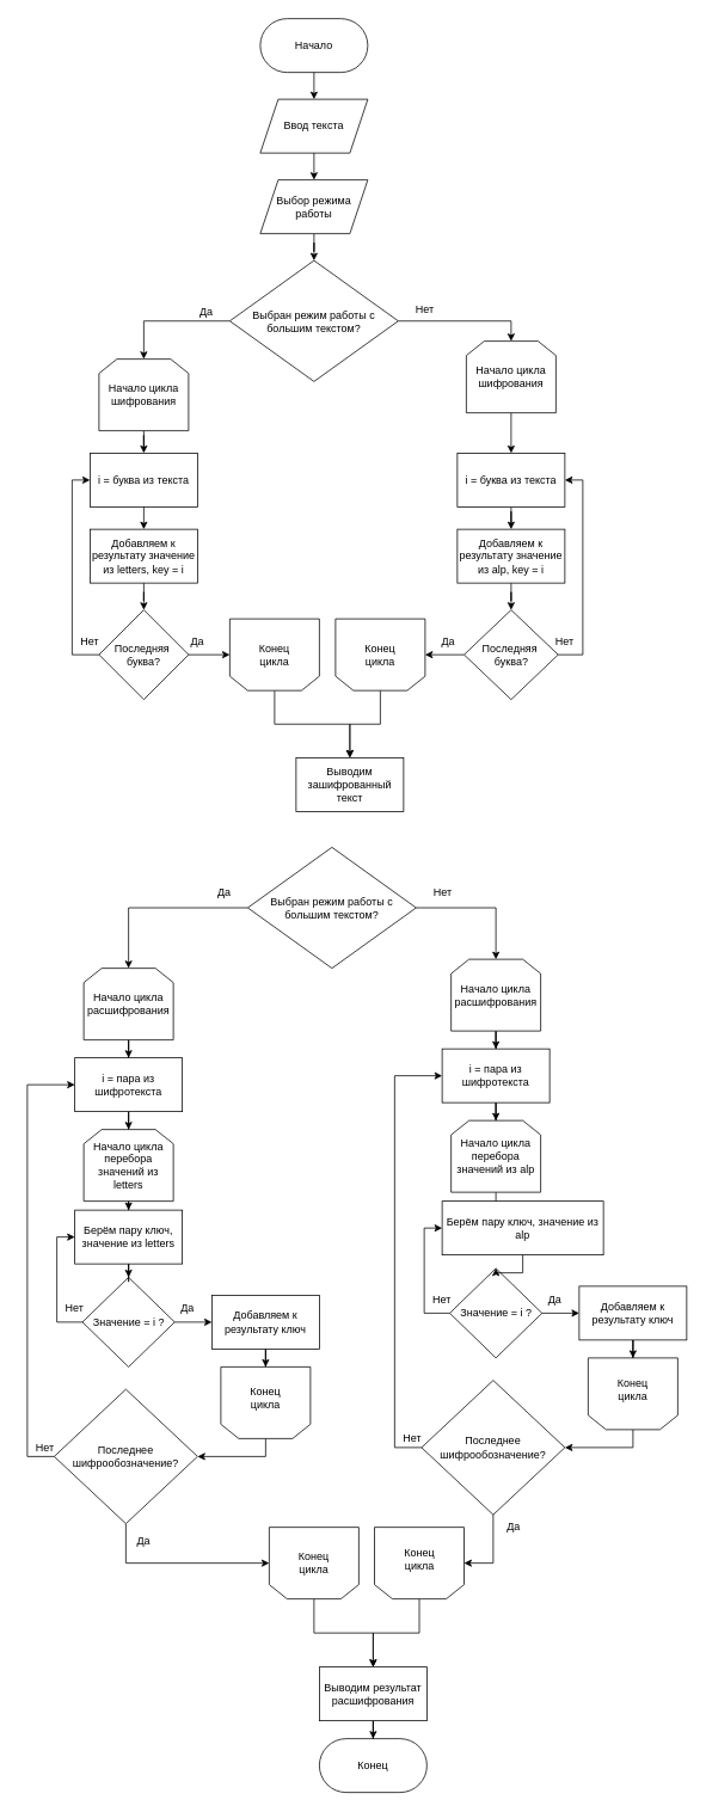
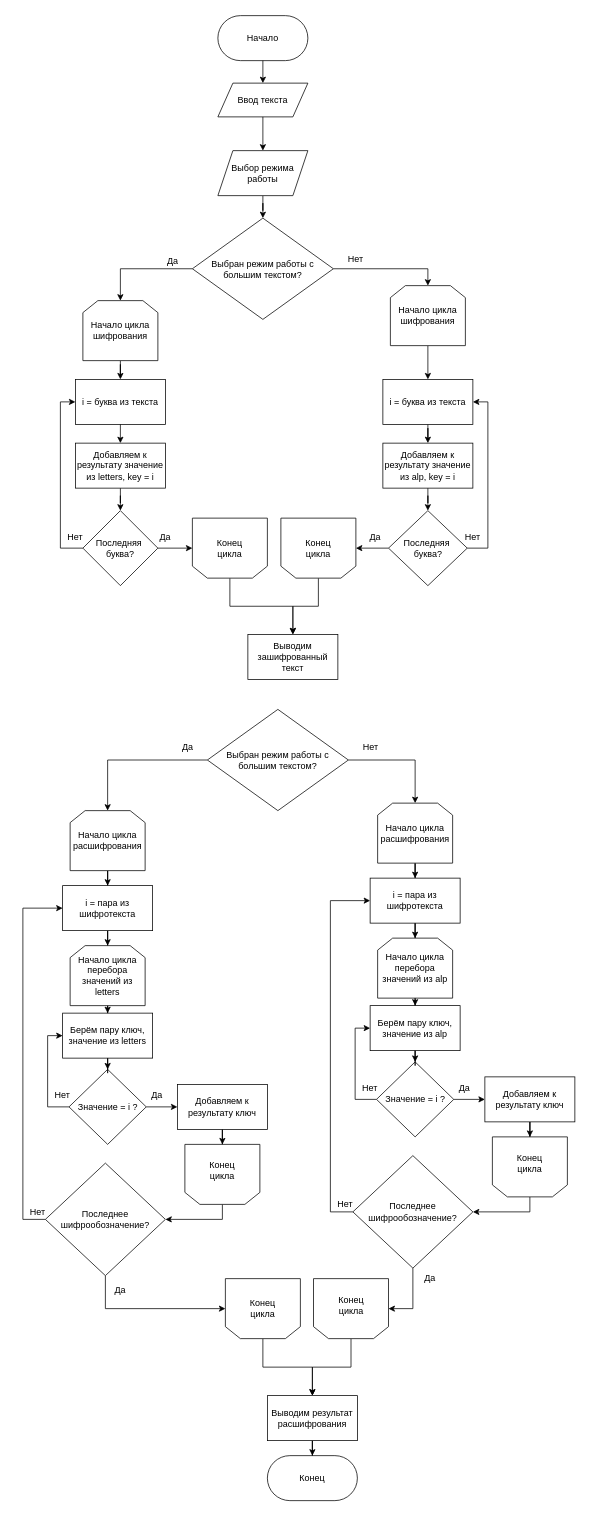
  <mxCell id="0" />
  <mxCell id="1" parent="0" />
  <mxCell id="2" value="Начало" style="rounded=1;whiteSpace=wrap;html=1;arcSize=50;" vertex="1" parent="1"><mxGeometry x="290" y="20" width="120" height="60" as="geometry" /></mxCell>
  <mxCell id="3" value="Конец" style="rounded=1;whiteSpace=wrap;html=1;arcSize=50;" vertex="1" parent="1"><mxGeometry x="356" y="1940" width="120" height="60" as="geometry" /></mxCell>
- <mxCell id="4" value="Ввод текста" style="shape=parallelogram;perimeter=parallelogramPerimeter;whiteSpace=wrap;html=1;fixedSize=1;" vertex="1" parent="1"><mxGeometry x="290" y="110" width="120" height="60" as="geometry" /></mxCell>
+ <mxCell id="4" value="Ввод текста" style="shape=parallelogram;perimeter=parallelogramPerimeter;whiteSpace=wrap;html=1;fixedSize=1;" vertex="1" parent="1"><mxGeometry x="290" y="110" width="120" height="45" as="geometry" /></mxCell>
  <mxCell id="5" value="" style="edgeStyle=orthogonalEdgeStyle;rounded=0;orthogonalLoop=1;jettySize=auto;html=1;" edge="1" parent="1" source="6" target="11"><mxGeometry relative="1" as="geometry" /></mxCell>
  <mxCell id="6" value="Выбор режима работы" style="shape=parallelogram;perimeter=parallelogramPerimeter;whiteSpace=wrap;html=1;fixedSize=1;" vertex="1" parent="1"><mxGeometry x="290" y="200" width="120" height="60" as="geometry" /></mxCell>
  <mxCell id="7" style="edgeStyle=orthogonalEdgeStyle;rounded=0;orthogonalLoop=1;jettySize=auto;html=1;entryX=0.5;entryY=0;entryDx=0;entryDy=0;" edge="1" parent="1" source="8" target="14"><mxGeometry relative="1" as="geometry" /></mxCell>
  <mxCell id="8" value="Начало цикла шифрования" style="shape=loopLimit;whiteSpace=wrap;html=1;" vertex="1" parent="1"><mxGeometry x="110" y="400" width="100" height="80" as="geometry" /></mxCell>
  <mxCell id="9" style="edgeStyle=orthogonalEdgeStyle;rounded=0;orthogonalLoop=1;jettySize=auto;html=1;entryX=0.5;entryY=0;entryDx=0;entryDy=0;" edge="1" parent="1" source="11" target="8"><mxGeometry relative="1" as="geometry" /></mxCell>
  <mxCell id="10" style="edgeStyle=orthogonalEdgeStyle;rounded=0;orthogonalLoop=1;jettySize=auto;html=1;entryX=0.5;entryY=0;entryDx=0;entryDy=0;" edge="1" parent="1" source="11" target="22"><mxGeometry relative="1" as="geometry" /></mxCell>
  <mxCell id="11" value="Выбран режим работы с большим текстом?" style="rhombus;whiteSpace=wrap;html=1;" vertex="1" parent="1"><mxGeometry x="256" y="290" width="188" height="135" as="geometry" /></mxCell>
  <mxCell id="12" style="edgeStyle=orthogonalEdgeStyle;rounded=0;orthogonalLoop=1;jettySize=auto;html=1;" edge="1" parent="1" source="13" target="17"><mxGeometry relative="1" as="geometry" /></mxCell>
  <mxCell id="13" value="Добавляем к результату значение из letters, key = i" style="rounded=0;whiteSpace=wrap;html=1;" vertex="1" parent="1"><mxGeometry x="100" y="590" width="120" height="60" as="geometry" /></mxCell>
  <mxCell id="14" value="i = буква из текста" style="rounded=0;whiteSpace=wrap;html=1;" vertex="1" parent="1"><mxGeometry x="100" y="505" width="120" height="60" as="geometry" /></mxCell>
  <mxCell id="15" style="edgeStyle=orthogonalEdgeStyle;rounded=0;orthogonalLoop=1;jettySize=auto;html=1;" edge="1" parent="1" source="17" target="19"><mxGeometry relative="1" as="geometry" /></mxCell>
  <mxCell id="16" style="edgeStyle=orthogonalEdgeStyle;rounded=0;orthogonalLoop=1;jettySize=auto;html=1;entryX=0;entryY=0.5;entryDx=0;entryDy=0;" edge="1" parent="1" source="17" target="14"><mxGeometry relative="1" as="geometry"><Array as="points"><mxPoint x="80" y="730" /><mxPoint x="80" y="535" /></Array></mxGeometry></mxCell>
  <mxCell id="17" value="Последняя&amp;nbsp; буква?" style="rhombus;whiteSpace=wrap;html=1;" vertex="1" parent="1"><mxGeometry x="110" y="680" width="100" height="100" as="geometry" /></mxCell>
  <mxCell id="18" style="edgeStyle=orthogonalEdgeStyle;rounded=0;orthogonalLoop=1;jettySize=auto;html=1;" edge="1" parent="1" source="19" target="48"><mxGeometry relative="1" as="geometry" /></mxCell>
  <mxCell id="19" value="" style="shape=loopLimit;whiteSpace=wrap;html=1;rotation=-180;" vertex="1" parent="1"><mxGeometry x="256" y="690" width="100" height="80" as="geometry" /></mxCell>
  <mxCell id="20" value="Конец цик&lt;span style=&quot;background-color: initial;&quot;&gt;ла&lt;/span&gt;" style="text;html=1;align=center;verticalAlign=middle;whiteSpace=wrap;rounded=0;" vertex="1" parent="1"><mxGeometry x="276" y="715" width="60" height="30" as="geometry" /></mxCell>
  <mxCell id="21" style="edgeStyle=orthogonalEdgeStyle;rounded=0;orthogonalLoop=1;jettySize=auto;html=1;entryX=0.5;entryY=0;entryDx=0;entryDy=0;" edge="1" parent="1" source="22" target="26"><mxGeometry relative="1" as="geometry" /></mxCell>
  <mxCell id="22" value="Начало цикла шифрования" style="shape=loopLimit;whiteSpace=wrap;html=1;" vertex="1" parent="1"><mxGeometry x="520" y="380" width="100" height="80" as="geometry" /></mxCell>
  <mxCell id="23" style="edgeStyle=orthogonalEdgeStyle;rounded=0;orthogonalLoop=1;jettySize=auto;html=1;" edge="1" parent="1" source="24" target="29"><mxGeometry relative="1" as="geometry" /></mxCell>
  <mxCell id="24" value="Добавляем к результату значение из alp, key = i" style="rounded=0;whiteSpace=wrap;html=1;" vertex="1" parent="1"><mxGeometry x="510" y="590" width="120" height="60" as="geometry" /></mxCell>
  <mxCell id="25" style="edgeStyle=orthogonalEdgeStyle;rounded=0;orthogonalLoop=1;jettySize=auto;html=1;" edge="1" parent="1" source="26" target="24"><mxGeometry relative="1" as="geometry" /></mxCell>
  <mxCell id="26" value="i = буква из текста" style="rounded=0;whiteSpace=wrap;html=1;" vertex="1" parent="1"><mxGeometry x="510" y="505" width="120" height="60" as="geometry" /></mxCell>
  <mxCell id="27" style="edgeStyle=orthogonalEdgeStyle;rounded=0;orthogonalLoop=1;jettySize=auto;html=1;entryX=0;entryY=0.5;entryDx=0;entryDy=0;" edge="1" parent="1" source="29" target="31"><mxGeometry relative="1" as="geometry" /></mxCell>
  <mxCell id="28" style="edgeStyle=orthogonalEdgeStyle;rounded=0;orthogonalLoop=1;jettySize=auto;html=1;entryX=1;entryY=0.5;entryDx=0;entryDy=0;" edge="1" parent="1" source="29" target="26"><mxGeometry relative="1" as="geometry"><Array as="points"><mxPoint x="650" y="730" /><mxPoint x="650" y="535" /></Array></mxGeometry></mxCell>
  <mxCell id="29" value="Последняя&amp;nbsp; буква?" style="rhombus;whiteSpace=wrap;html=1;" vertex="1" parent="1"><mxGeometry x="517.5" y="680" width="105" height="100" as="geometry" /></mxCell>
  <mxCell id="30" style="edgeStyle=orthogonalEdgeStyle;rounded=0;orthogonalLoop=1;jettySize=auto;html=1;" edge="1" parent="1" source="31" target="48"><mxGeometry relative="1" as="geometry" /></mxCell>
  <mxCell id="31" value="" style="shape=loopLimit;whiteSpace=wrap;html=1;rotation=-180;" vertex="1" parent="1"><mxGeometry x="374" y="690" width="100" height="80" as="geometry" /></mxCell>
  <mxCell id="32" value="Конец цик&lt;span style=&quot;background-color: initial;&quot;&gt;ла&lt;/span&gt;" style="text;html=1;align=center;verticalAlign=middle;whiteSpace=wrap;rounded=0;" vertex="1" parent="1"><mxGeometry x="394" y="715" width="60" height="30" as="geometry" /></mxCell>
  <mxCell id="33" style="edgeStyle=orthogonalEdgeStyle;rounded=0;orthogonalLoop=1;jettySize=auto;html=1;" edge="1" parent="1" source="34" target="41"><mxGeometry relative="1" as="geometry" /></mxCell>
  <mxCell id="34" value="Начало цикла расшифрования" style="shape=loopLimit;whiteSpace=wrap;html=1;" vertex="1" parent="1"><mxGeometry x="93" y="1080" width="100" height="80" as="geometry" /></mxCell>
  <mxCell id="35" style="edgeStyle=orthogonalEdgeStyle;rounded=0;orthogonalLoop=1;jettySize=auto;html=1;entryX=0.5;entryY=0;entryDx=0;entryDy=0;" edge="1" parent="1" source="37" target="34"><mxGeometry relative="1" as="geometry" /></mxCell>
  <mxCell id="36" style="edgeStyle=orthogonalEdgeStyle;rounded=0;orthogonalLoop=1;jettySize=auto;html=1;entryX=0.5;entryY=0;entryDx=0;entryDy=0;" edge="1" parent="1" source="37" target="60"><mxGeometry relative="1" as="geometry" /></mxCell>
  <mxCell id="37" value="Выбран режим работы с большим текстом?" style="rhombus;whiteSpace=wrap;html=1;" vertex="1" parent="1"><mxGeometry x="276" y="945" width="188" height="135" as="geometry" /></mxCell>
  <mxCell id="38" style="edgeStyle=orthogonalEdgeStyle;rounded=0;orthogonalLoop=1;jettySize=auto;html=1;" edge="1" parent="1" source="39" target="57"><mxGeometry relative="1" as="geometry" /></mxCell>
  <mxCell id="39" value="Добавляем к результату ключ" style="rounded=0;whiteSpace=wrap;html=1;" vertex="1" parent="1"><mxGeometry x="236" y="1445" width="120" height="60" as="geometry" /></mxCell>
  <mxCell id="40" style="edgeStyle=orthogonalEdgeStyle;rounded=0;orthogonalLoop=1;jettySize=auto;html=1;" edge="1" parent="1" source="41" target="50"><mxGeometry relative="1" as="geometry" /></mxCell>
  <mxCell id="41" value="i = пара из шифротекста" style="rounded=0;whiteSpace=wrap;html=1;" vertex="1" parent="1"><mxGeometry x="83" y="1180" width="120" height="60" as="geometry" /></mxCell>
  <mxCell id="42" style="edgeStyle=orthogonalEdgeStyle;rounded=0;orthogonalLoop=1;jettySize=auto;html=1;entryX=1;entryY=0.5;entryDx=0;entryDy=0;" edge="1" parent="1" source="44" target="46"><mxGeometry relative="1" as="geometry"><Array as="points"><mxPoint x="140" y="1744" /></Array></mxGeometry></mxCell>
  <mxCell id="43" style="edgeStyle=orthogonalEdgeStyle;rounded=0;orthogonalLoop=1;jettySize=auto;html=1;entryX=0;entryY=0.5;entryDx=0;entryDy=0;" edge="1" parent="1" source="44" target="41"><mxGeometry relative="1" as="geometry"><Array as="points"><mxPoint x="30" y="1625" /><mxPoint x="30" y="1210" /></Array></mxGeometry></mxCell>
  <mxCell id="44" value="Последнее шифрообозначение?" style="rhombus;whiteSpace=wrap;html=1;" vertex="1" parent="1"><mxGeometry x="60" y="1550" width="160" height="150" as="geometry" /></mxCell>
  <mxCell id="45" style="edgeStyle=orthogonalEdgeStyle;rounded=0;orthogonalLoop=1;jettySize=auto;html=1;" edge="1" parent="1" source="46" target="101"><mxGeometry relative="1" as="geometry" /></mxCell>
  <mxCell id="46" value="" style="shape=loopLimit;whiteSpace=wrap;html=1;rotation=-180;" vertex="1" parent="1"><mxGeometry x="300" y="1704" width="100" height="80" as="geometry" /></mxCell>
  <mxCell id="47" value="Конец цик&lt;span style=&quot;background-color: initial;&quot;&gt;ла&lt;/span&gt;" style="text;html=1;align=center;verticalAlign=middle;whiteSpace=wrap;rounded=0;" vertex="1" parent="1"><mxGeometry x="320" y="1729" width="60" height="30" as="geometry" /></mxCell>
  <mxCell id="48" value="Выводим зашифрованный текст" style="rounded=0;whiteSpace=wrap;html=1;" vertex="1" parent="1"><mxGeometry x="330" y="845" width="120" height="60" as="geometry" /></mxCell>
  <mxCell id="49" style="edgeStyle=orthogonalEdgeStyle;rounded=0;orthogonalLoop=1;jettySize=auto;html=1;" edge="1" parent="1" source="50" target="55"><mxGeometry relative="1" as="geometry" /></mxCell>
  <mxCell id="50" value="Начало цикла перебора значений из letters" style="shape=loopLimit;whiteSpace=wrap;html=1;" vertex="1" parent="1"><mxGeometry x="93" y="1260" width="100" height="80" as="geometry" /></mxCell>
  <mxCell id="51" style="edgeStyle=orthogonalEdgeStyle;rounded=0;orthogonalLoop=1;jettySize=auto;html=1;" edge="1" parent="1" source="53" target="39"><mxGeometry relative="1" as="geometry" /></mxCell>
  <mxCell id="52" style="edgeStyle=orthogonalEdgeStyle;rounded=0;orthogonalLoop=1;jettySize=auto;html=1;entryX=0;entryY=0.5;entryDx=0;entryDy=0;" edge="1" parent="1" source="53" target="55"><mxGeometry relative="1" as="geometry"><Array as="points"><mxPoint x="63" y="1475" /><mxPoint x="63" y="1380" /></Array></mxGeometry></mxCell>
  <mxCell id="53" value="Значение = i ?" style="rhombus;whiteSpace=wrap;html=1;" vertex="1" parent="1"><mxGeometry x="91.5" y="1425" width="103" height="100" as="geometry" /></mxCell>
  <mxCell id="54" style="edgeStyle=orthogonalEdgeStyle;rounded=0;orthogonalLoop=1;jettySize=auto;html=1;" edge="1" parent="1" source="55" target="53"><mxGeometry relative="1" as="geometry" /></mxCell>
  <mxCell id="55" value="Берём пару ключ, значение из letters" style="rounded=0;whiteSpace=wrap;html=1;" vertex="1" parent="1"><mxGeometry x="83" y="1350" width="120" height="60" as="geometry" /></mxCell>
  <mxCell id="56" style="edgeStyle=orthogonalEdgeStyle;rounded=0;orthogonalLoop=1;jettySize=auto;html=1;entryX=1;entryY=0.5;entryDx=0;entryDy=0;" edge="1" parent="1" source="57" target="44"><mxGeometry relative="1" as="geometry"><mxPoint x="200" y="1650" as="targetPoint" /><Array as="points"><mxPoint x="296" y="1625" /></Array></mxGeometry></mxCell>
  <mxCell id="57" value="" style="shape=loopLimit;whiteSpace=wrap;html=1;rotation=-180;" vertex="1" parent="1"><mxGeometry x="246" y="1525" width="100" height="80" as="geometry" /></mxCell>
  <mxCell id="58" value="Конец цик&lt;span style=&quot;background-color: initial;&quot;&gt;ла&lt;/span&gt;" style="text;html=1;align=center;verticalAlign=middle;whiteSpace=wrap;rounded=0;" vertex="1" parent="1"><mxGeometry x="266" y="1545" width="60" height="30" as="geometry" /></mxCell>
  <mxCell id="59" style="edgeStyle=orthogonalEdgeStyle;rounded=0;orthogonalLoop=1;jettySize=auto;html=1;" edge="1" parent="1" source="60" target="79"><mxGeometry relative="1" as="geometry" /></mxCell>
  <mxCell id="60" value="Начало цикла расшифрования" style="shape=loopLimit;whiteSpace=wrap;html=1;" vertex="1" parent="1"><mxGeometry x="503" y="1070" width="100" height="80" as="geometry" /></mxCell>
  <mxCell id="61" value="" style="endArrow=classic;html=1;rounded=0;exitX=0.5;exitY=1;exitDx=0;exitDy=0;entryX=0.5;entryY=0;entryDx=0;entryDy=0;" edge="1" parent="1" source="2" target="4"><mxGeometry width="50" height="50" relative="1" as="geometry"><mxPoint x="160" y="180" as="sourcePoint" /><mxPoint x="210" y="130" as="targetPoint" /></mxGeometry></mxCell>
  <mxCell id="62" value="" style="endArrow=classic;html=1;rounded=0;entryX=0.5;entryY=0;entryDx=0;entryDy=0;exitX=0.5;exitY=1;exitDx=0;exitDy=0;" edge="1" parent="1" source="4" target="6"><mxGeometry width="50" height="50" relative="1" as="geometry"><mxPoint x="190" y="250" as="sourcePoint" /><mxPoint x="240" y="200" as="targetPoint" /></mxGeometry></mxCell>
  <mxCell id="63" value="Да" style="text;html=1;align=center;verticalAlign=middle;whiteSpace=wrap;rounded=0;" vertex="1" parent="1"><mxGeometry x="200" y="333" width="60" height="30" as="geometry" /></mxCell>
  <mxCell id="64" value="Нет" style="text;html=1;align=center;verticalAlign=middle;whiteSpace=wrap;rounded=0;" vertex="1" parent="1"><mxGeometry x="444" y="330" width="60" height="30" as="geometry" /></mxCell>
  <mxCell id="65" value="" style="endArrow=classic;html=1;rounded=0;entryX=0.5;entryY=0;entryDx=0;entryDy=0;exitX=0.5;exitY=1;exitDx=0;exitDy=0;" edge="1" parent="1" source="14" target="13"><mxGeometry width="50" height="50" relative="1" as="geometry"><mxPoint x="30" y="650" as="sourcePoint" /><mxPoint x="80" y="600" as="targetPoint" /></mxGeometry></mxCell>
  <mxCell id="66" value="Да" style="text;html=1;align=center;verticalAlign=middle;whiteSpace=wrap;rounded=0;" vertex="1" parent="1"><mxGeometry x="190" y="700" width="60" height="30" as="geometry" /></mxCell>
  <mxCell id="67" value="Да" style="text;html=1;align=center;verticalAlign=middle;whiteSpace=wrap;rounded=0;" vertex="1" parent="1"><mxGeometry x="470" y="700" width="60" height="30" as="geometry" /></mxCell>
  <mxCell id="68" value="Нет" style="text;html=1;align=center;verticalAlign=middle;whiteSpace=wrap;rounded=0;" vertex="1" parent="1"><mxGeometry x="70" y="700" width="60" height="30" as="geometry" /></mxCell>
  <mxCell id="69" value="Нет" style="text;html=1;align=center;verticalAlign=middle;whiteSpace=wrap;rounded=0;" vertex="1" parent="1"><mxGeometry x="600" y="700" width="60" height="30" as="geometry" /></mxCell>
  <mxCell id="70" value="Да" style="text;html=1;align=center;verticalAlign=middle;whiteSpace=wrap;rounded=0;" vertex="1" parent="1"><mxGeometry x="179" y="1445" width="60" height="30" as="geometry" /></mxCell>
  <mxCell id="71" value="Нет" style="text;html=1;align=center;verticalAlign=middle;whiteSpace=wrap;rounded=0;" vertex="1" parent="1"><mxGeometry x="53" y="1445" width="60" height="30" as="geometry" /></mxCell>
  <mxCell id="72" value="Да" style="text;html=1;align=center;verticalAlign=middle;whiteSpace=wrap;rounded=0;" vertex="1" parent="1"><mxGeometry x="130" y="1704" width="60" height="30" as="geometry" /></mxCell>
  <mxCell id="73" value="Нет" style="text;html=1;align=center;verticalAlign=middle;whiteSpace=wrap;rounded=0;" vertex="1" parent="1"><mxGeometry x="20" y="1600" width="60" height="30" as="geometry" /></mxCell>
  <mxCell id="74" value="Да" style="text;html=1;align=center;verticalAlign=middle;whiteSpace=wrap;rounded=0;" vertex="1" parent="1"><mxGeometry x="220" y="980" width="60" height="30" as="geometry" /></mxCell>
  <mxCell id="75" value="Нет" style="text;html=1;align=center;verticalAlign=middle;whiteSpace=wrap;rounded=0;" vertex="1" parent="1"><mxGeometry x="464" y="980" width="60" height="30" as="geometry" /></mxCell>
  <mxCell id="76" style="edgeStyle=orthogonalEdgeStyle;rounded=0;orthogonalLoop=1;jettySize=auto;html=1;" edge="1" parent="1" source="77" target="94"><mxGeometry relative="1" as="geometry" /></mxCell>
  <mxCell id="77" value="Добавляем к результату ключ" style="rounded=0;whiteSpace=wrap;html=1;" vertex="1" parent="1"><mxGeometry x="646" y="1435" width="120" height="60" as="geometry" /></mxCell>
  <mxCell id="78" style="edgeStyle=orthogonalEdgeStyle;rounded=0;orthogonalLoop=1;jettySize=auto;html=1;" edge="1" parent="1" source="79" target="87"><mxGeometry relative="1" as="geometry" /></mxCell>
  <mxCell id="79" value="i = пара из шифротекста" style="rounded=0;whiteSpace=wrap;html=1;" vertex="1" parent="1"><mxGeometry x="493" y="1170" width="120" height="60" as="geometry" /></mxCell>
  <mxCell id="80" style="edgeStyle=orthogonalEdgeStyle;rounded=0;orthogonalLoop=1;jettySize=auto;html=1;entryX=0;entryY=0.5;entryDx=0;entryDy=0;" edge="1" parent="1" source="82" target="79"><mxGeometry relative="1" as="geometry"><Array as="points"><mxPoint x="440" y="1615" /><mxPoint x="440" y="1200" /></Array></mxGeometry></mxCell>
  <mxCell id="81" style="edgeStyle=orthogonalEdgeStyle;rounded=0;orthogonalLoop=1;jettySize=auto;html=1;entryX=0;entryY=0.5;entryDx=0;entryDy=0;" edge="1" parent="1" source="82" target="84"><mxGeometry relative="1" as="geometry" /></mxCell>
  <mxCell id="82" value="Последнее шифрообозначение?" style="rhombus;whiteSpace=wrap;html=1;" vertex="1" parent="1"><mxGeometry x="470" y="1540" width="160" height="150" as="geometry" /></mxCell>
  <mxCell id="83" style="edgeStyle=orthogonalEdgeStyle;rounded=0;orthogonalLoop=1;jettySize=auto;html=1;" edge="1" parent="1" source="84" target="101"><mxGeometry relative="1" as="geometry" /></mxCell>
  <mxCell id="84" value="" style="shape=loopLimit;whiteSpace=wrap;html=1;rotation=-180;" vertex="1" parent="1"><mxGeometry x="417.5" y="1704" width="100" height="80" as="geometry" /></mxCell>
  <mxCell id="85" value="Конец цик&lt;span style=&quot;background-color: initial;&quot;&gt;ла&lt;/span&gt;" style="text;html=1;align=center;verticalAlign=middle;whiteSpace=wrap;rounded=0;" vertex="1" parent="1"><mxGeometry x="437.5" y="1725" width="60" height="30" as="geometry" /></mxCell>
  <mxCell id="86" style="edgeStyle=orthogonalEdgeStyle;rounded=0;orthogonalLoop=1;jettySize=auto;html=1;" edge="1" parent="1" source="87" target="92"><mxGeometry relative="1" as="geometry" /></mxCell>
  <mxCell id="87" value="Начало цикла перебора значений из alp" style="shape=loopLimit;whiteSpace=wrap;html=1;" vertex="1" parent="1"><mxGeometry x="503" y="1250" width="100" height="80" as="geometry" /></mxCell>
  <mxCell id="88" style="edgeStyle=orthogonalEdgeStyle;rounded=0;orthogonalLoop=1;jettySize=auto;html=1;" edge="1" parent="1" source="90" target="77"><mxGeometry relative="1" as="geometry" /></mxCell>
  <mxCell id="89" style="edgeStyle=orthogonalEdgeStyle;rounded=0;orthogonalLoop=1;jettySize=auto;html=1;entryX=0;entryY=0.5;entryDx=0;entryDy=0;" edge="1" parent="1" source="90" target="92"><mxGeometry relative="1" as="geometry"><Array as="points"><mxPoint x="473" y="1465" /><mxPoint x="473" y="1370" /></Array></mxGeometry></mxCell>
  <mxCell id="90" value="Значение = i ?" style="rhombus;whiteSpace=wrap;html=1;" vertex="1" parent="1"><mxGeometry x="501.5" y="1415" width="103" height="100" as="geometry" /></mxCell>
  <mxCell id="91" style="edgeStyle=orthogonalEdgeStyle;rounded=0;orthogonalLoop=1;jettySize=auto;html=1;" edge="1" parent="1" source="92" target="90"><mxGeometry relative="1" as="geometry" /></mxCell>
- <mxCell id="92" value="Берём пару ключ, значение из alp" style="rounded=0;whiteSpace=wrap;html=1;" vertex="1" parent="1"><mxGeometry x="493" y="1340" width="180" height="60" as="geometry" /></mxCell>
+ <mxCell id="92" value="Берём пару ключ, значение из alp" style="rounded=0;whiteSpace=wrap;html=1;" vertex="1" parent="1"><mxGeometry x="493" y="1340" width="120" height="60" as="geometry" /></mxCell>
  <mxCell id="93" style="edgeStyle=orthogonalEdgeStyle;rounded=0;orthogonalLoop=1;jettySize=auto;html=1;entryX=1;entryY=0.5;entryDx=0;entryDy=0;" edge="1" parent="1" source="94" target="82"><mxGeometry relative="1" as="geometry"><mxPoint x="610" y="1640" as="targetPoint" /><Array as="points"><mxPoint x="706" y="1615" /></Array></mxGeometry></mxCell>
  <mxCell id="94" value="" style="shape=loopLimit;whiteSpace=wrap;html=1;rotation=-180;" vertex="1" parent="1"><mxGeometry x="656" y="1515" width="100" height="80" as="geometry" /></mxCell>
  <mxCell id="95" value="Конец цик&lt;span style=&quot;background-color: initial;&quot;&gt;ла&lt;/span&gt;" style="text;html=1;align=center;verticalAlign=middle;whiteSpace=wrap;rounded=0;" vertex="1" parent="1"><mxGeometry x="676" y="1535" width="60" height="30" as="geometry" /></mxCell>
  <mxCell id="96" value="Да" style="text;html=1;align=center;verticalAlign=middle;whiteSpace=wrap;rounded=0;" vertex="1" parent="1"><mxGeometry x="589" y="1435" width="60" height="30" as="geometry" /></mxCell>
  <mxCell id="97" value="Нет" style="text;html=1;align=center;verticalAlign=middle;whiteSpace=wrap;rounded=0;" vertex="1" parent="1"><mxGeometry x="463" y="1435" width="60" height="30" as="geometry" /></mxCell>
  <mxCell id="98" value="Да" style="text;html=1;align=center;verticalAlign=middle;whiteSpace=wrap;rounded=0;" vertex="1" parent="1"><mxGeometry x="543" y="1689" width="60" height="30" as="geometry" /></mxCell>
  <mxCell id="99" value="Нет" style="text;html=1;align=center;verticalAlign=middle;whiteSpace=wrap;rounded=0;" vertex="1" parent="1"><mxGeometry x="430" y="1590" width="60" height="30" as="geometry" /></mxCell>
  <mxCell id="100" style="edgeStyle=orthogonalEdgeStyle;rounded=0;orthogonalLoop=1;jettySize=auto;html=1;" edge="1" parent="1" source="101" target="3"><mxGeometry relative="1" as="geometry" /></mxCell>
  <mxCell id="101" value="Выводим результат расшифрования" style="rounded=0;whiteSpace=wrap;html=1;" vertex="1" parent="1"><mxGeometry x="356" y="1860" width="120" height="60" as="geometry" /></mxCell>
